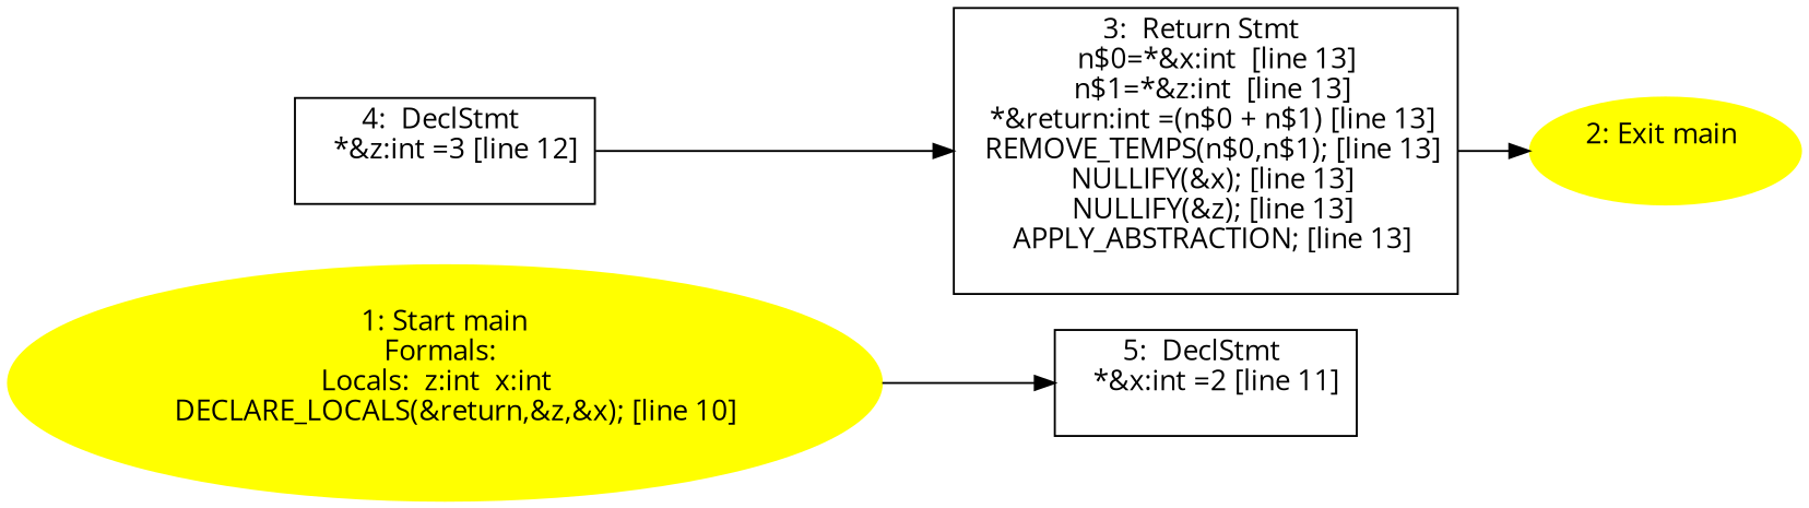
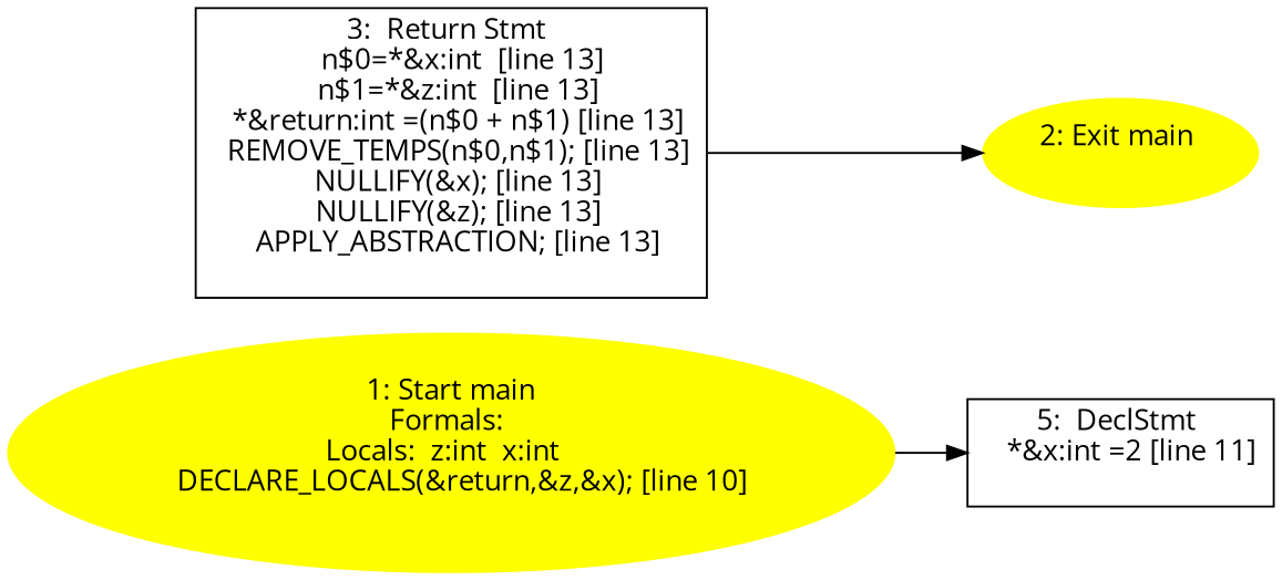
  digraph {
    fontname="Open Sans"
    rankdir=LR
    node [fontname="Open Sans" shape=box]
    edge [fontname="Open Sans"]
    n1 [label="5:  DeclStmt \n   *&x:int =2 [line 11]\n "]
-   n2 [label="4:  DeclStmt \n   *&z:int =3 [line 12]\n "]
    n3 [label="3:  Return Stmt \n   n$0=*&x:int  [line 13]\n  n$1=*&z:int  [line 13]\n  *&return:int =(n$0 + n$1) [line 13]\n  REMOVE_TEMPS(n$0,n$1); [line 13]\n  NULLIFY(&x); [line 13]\n  NULLIFY(&z); [line 13]\n  APPLY_ABSTRACTION; [line 13]\n "]
    n4 [color=yellow label="2: Exit main \n  " style=filled shape=""]
    n5 [color=yellow label="1: Start main\nFormals: \nLocals:  z:int  x:int  \n   DECLARE_LOCALS(&return,&z,&x); [line 10]\n " style=filled shape=""]
-   n2 -> n3
    n3 -> n4
    n5 -> n1
  }
